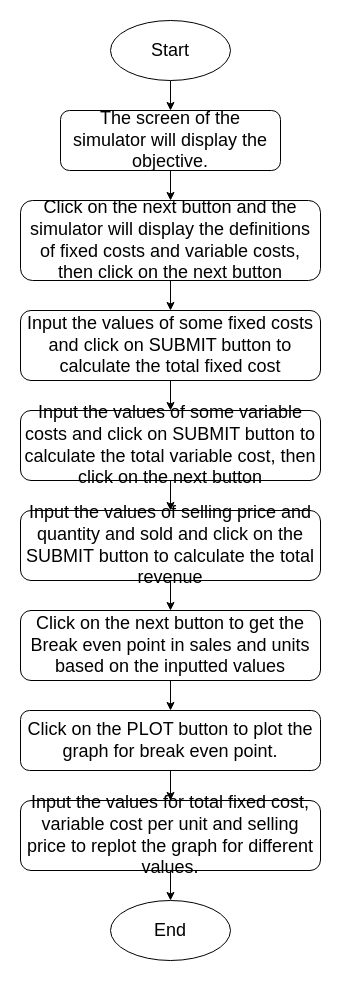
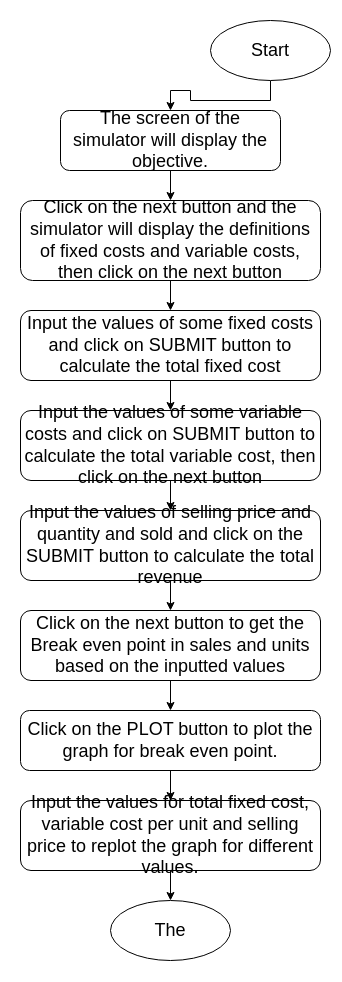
  <mxCell id="0" />
  <mxCell id="1" parent="0" />
  <mxCell id="2" value="" style="edgeStyle=orthogonalEdgeStyle;rounded=0;orthogonalLoop=1;jettySize=auto;html=1;" edge="1" parent="1" source="3" target="5"><mxGeometry relative="1" as="geometry" /></mxCell>
- <mxCell id="3" value="&lt;font style=&quot;font-size: 18px&quot;&gt;Start&lt;/font&gt;" style="ellipse;whiteSpace=wrap;html=1;" vertex="1" parent="1"><mxGeometry x="110" y="20" width="120" height="60" as="geometry" /></mxCell>
+ <mxCell id="3" value="&lt;font style=&quot;font-size: 18px&quot;&gt;Start&lt;/font&gt;" style="ellipse;whiteSpace=wrap;html=1;" vertex="1" parent="1"><mxGeometry x="210" y="20" width="120" height="60" as="geometry" /></mxCell>
  <mxCell id="4" value="" style="edgeStyle=orthogonalEdgeStyle;rounded=0;orthogonalLoop=1;jettySize=auto;html=1;" edge="1" parent="1" source="5" target="7"><mxGeometry relative="1" as="geometry" /></mxCell>
  <mxCell id="5" value="&lt;font style=&quot;font-size: 18px&quot;&gt;The screen of the simulator will display the objective.&lt;/font&gt;" style="rounded=1;whiteSpace=wrap;html=1;" vertex="1" parent="1"><mxGeometry x="60" y="110" width="220" height="60" as="geometry" /></mxCell>
  <mxCell id="6" value="" style="edgeStyle=orthogonalEdgeStyle;rounded=0;orthogonalLoop=1;jettySize=auto;html=1;" edge="1" parent="1" source="7" target="9"><mxGeometry relative="1" as="geometry" /></mxCell>
  <mxCell id="7" value="&lt;font style=&quot;font-size: 18px&quot;&gt;Click on the next button and the simulator will display the definitions of fixed costs and variable costs, then click on the next button&lt;br&gt;&lt;/font&gt;" style="rounded=1;whiteSpace=wrap;html=1;" vertex="1" parent="1"><mxGeometry x="20" y="200" width="300" height="80" as="geometry" /></mxCell>
  <mxCell id="8" value="" style="edgeStyle=orthogonalEdgeStyle;rounded=0;orthogonalLoop=1;jettySize=auto;html=1;" edge="1" parent="1" source="9" target="11"><mxGeometry relative="1" as="geometry" /></mxCell>
  <mxCell id="9" value="&lt;font style=&quot;font-size: 18px&quot;&gt;Input the values of some fixed costs and click on SUBMIT button to calculate the total fixed cost&lt;br&gt;&lt;/font&gt;" style="rounded=1;whiteSpace=wrap;html=1;" vertex="1" parent="1"><mxGeometry x="20" y="310" width="300" height="70" as="geometry" /></mxCell>
  <mxCell id="10" value="" style="edgeStyle=orthogonalEdgeStyle;rounded=0;orthogonalLoop=1;jettySize=auto;html=1;" edge="1" parent="1" source="11" target="13"><mxGeometry relative="1" as="geometry" /></mxCell>
  <mxCell id="11" value="&lt;font style=&quot;font-size: 18px&quot;&gt;Input the values of some variable costs and click on SUBMIT button to calculate the total variable cost, then click on the next button&lt;br&gt;&lt;/font&gt;" style="rounded=1;whiteSpace=wrap;html=1;" vertex="1" parent="1"><mxGeometry x="20" y="410" width="300" height="70" as="geometry" /></mxCell>
  <mxCell id="12" value="" style="edgeStyle=orthogonalEdgeStyle;rounded=0;orthogonalLoop=1;jettySize=auto;html=1;" edge="1" parent="1" source="13" target="15"><mxGeometry relative="1" as="geometry" /></mxCell>
  <mxCell id="13" value="&lt;font style=&quot;font-size: 18px&quot;&gt;Input the values of selling price and quantity and sold and click on the SUBMIT button to calculate the total revenue&lt;br&gt;&lt;/font&gt;" style="rounded=1;whiteSpace=wrap;html=1;" vertex="1" parent="1"><mxGeometry x="20" y="510" width="300" height="70" as="geometry" /></mxCell>
  <mxCell id="14" value="" style="edgeStyle=orthogonalEdgeStyle;rounded=0;orthogonalLoop=1;jettySize=auto;html=1;" edge="1" parent="1" source="15" target="17"><mxGeometry relative="1" as="geometry" /></mxCell>
  <mxCell id="15" value="&lt;font style=&quot;font-size: 18px&quot;&gt;Click on the next button to get the Break even point in sales and units based on the inputted values&lt;/font&gt;" style="rounded=1;whiteSpace=wrap;html=1;" vertex="1" parent="1"><mxGeometry x="20" y="610" width="300" height="70" as="geometry" /></mxCell>
  <mxCell id="16" value="" style="edgeStyle=orthogonalEdgeStyle;rounded=0;orthogonalLoop=1;jettySize=auto;html=1;" edge="1" parent="1" source="17" target="20"><mxGeometry relative="1" as="geometry" /></mxCell>
  <mxCell id="17" value="&lt;font style=&quot;font-size: 18px&quot;&gt;Click on the PLOT button to plot the graph for break even point.&lt;/font&gt;" style="rounded=1;whiteSpace=wrap;html=1;" vertex="1" parent="1"><mxGeometry x="20" y="710" width="300" height="60" as="geometry" /></mxCell>
- <mxCell id="18" value="&lt;font style=&quot;font-size: 18px&quot;&gt;End&lt;/font&gt;" style="ellipse;whiteSpace=wrap;html=1;" vertex="1" parent="1"><mxGeometry x="110" y="900" width="120" height="60" as="geometry" /></mxCell>
+ <mxCell id="18" value="&lt;font style=&quot;font-size: 18px&quot;&gt;The&lt;/font&gt;" style="ellipse;whiteSpace=wrap;html=1;" vertex="1" parent="1"><mxGeometry x="110" y="900" width="120" height="60" as="geometry" /></mxCell>
  <mxCell id="19" value="" style="edgeStyle=orthogonalEdgeStyle;rounded=0;orthogonalLoop=1;jettySize=auto;html=1;" edge="1" parent="1" source="20" target="18"><mxGeometry relative="1" as="geometry" /></mxCell>
  <mxCell id="20" value="&lt;font style=&quot;font-size: 18px&quot;&gt;Input the values for total fixed cost, variable cost per unit and selling price to replot the graph for different values.&lt;/font&gt;" style="rounded=1;whiteSpace=wrap;html=1;" vertex="1" parent="1"><mxGeometry x="20" y="800" width="300" height="70" as="geometry" /></mxCell>
